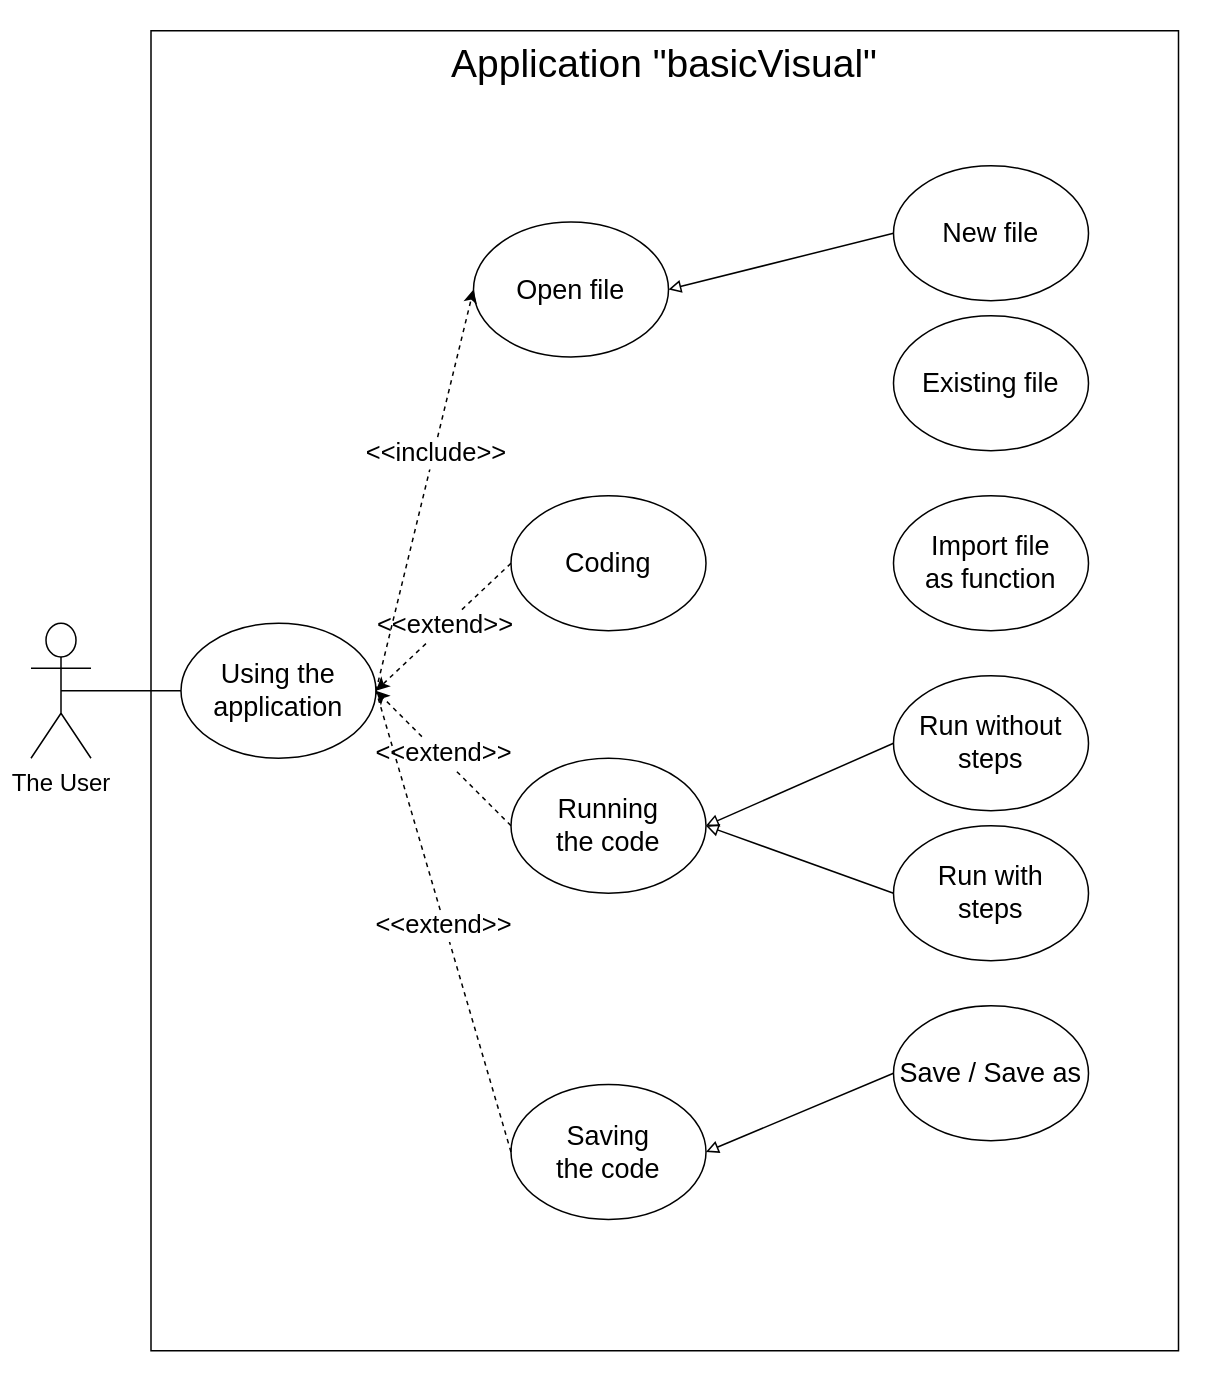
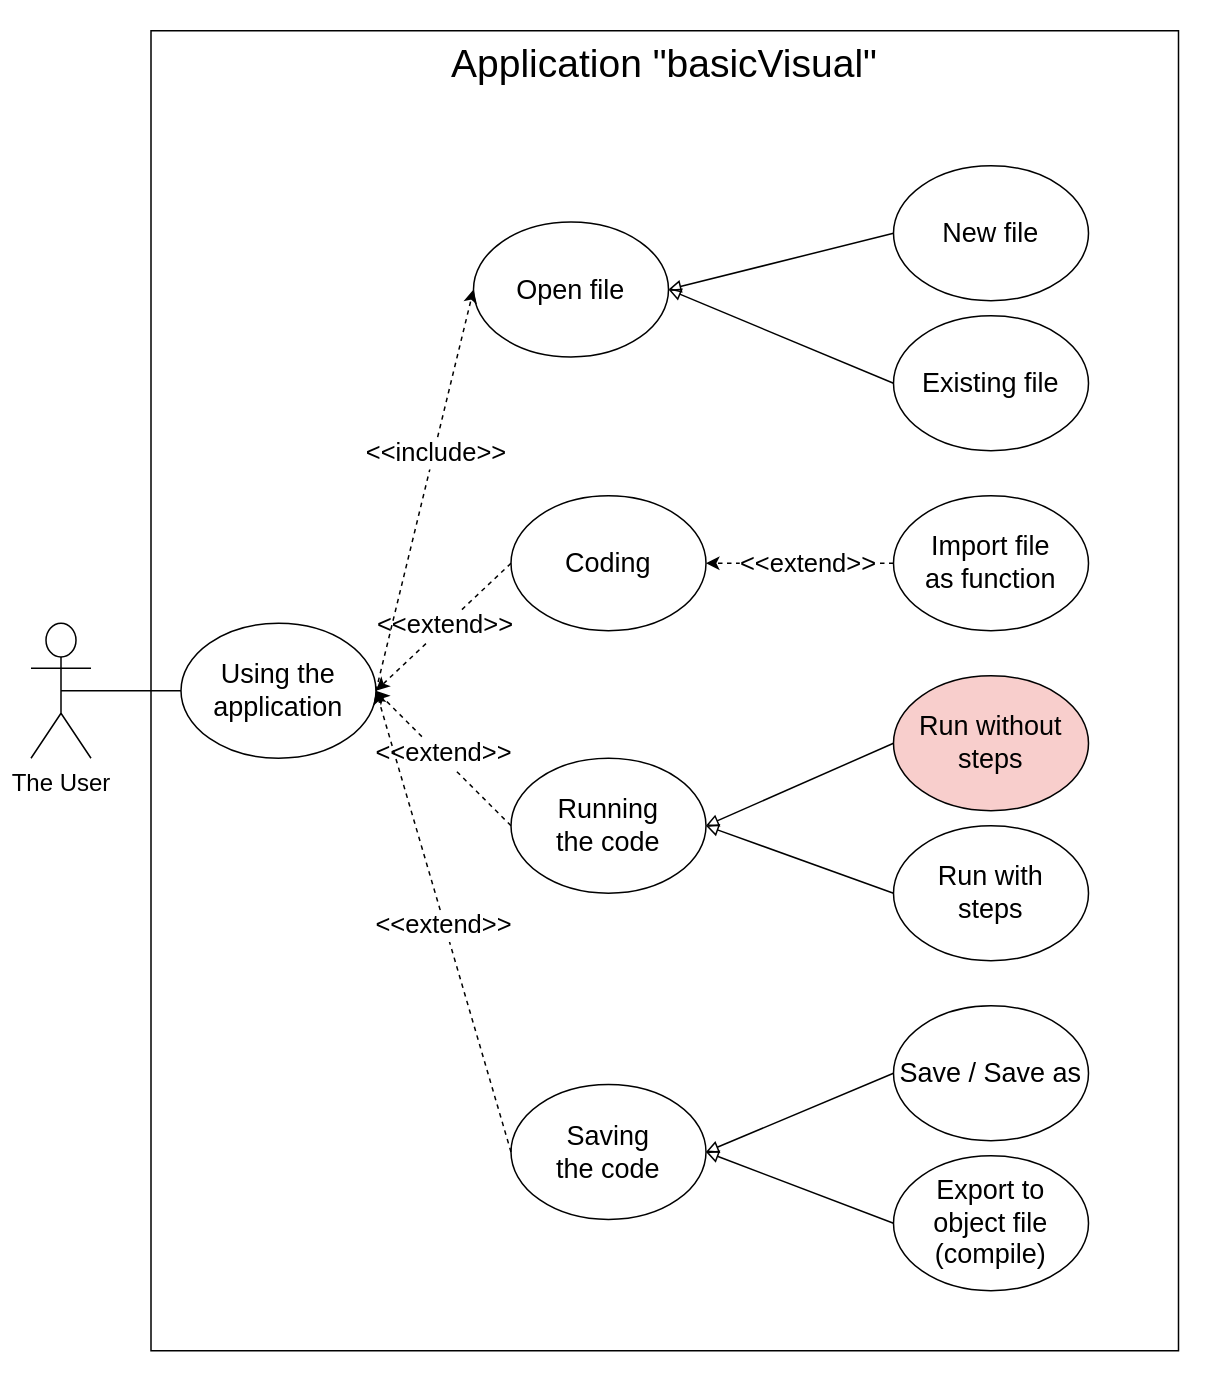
  <mxCell id="0" />
  <mxCell id="1" parent="0" />
  <mxCell id="2" value="&lt;div style=&quot;font-size: 26px;&quot;&gt;&lt;font style=&quot;font-size: 26px;&quot;&gt;Application &quot;basicVisual&quot;&lt;/font&gt;&lt;/div&gt;" style="rounded=0;whiteSpace=wrap;html=1;align=center;horizontal=1;verticalAlign=top;fontSize=26;fontStyle=0" parent="1" vertex="1"><mxGeometry x="100" y="20" width="685" height="880" as="geometry" /></mxCell>
  <mxCell id="3" style="edgeStyle=orthogonalEdgeStyle;rounded=0;orthogonalLoop=1;jettySize=auto;html=1;exitX=0.5;exitY=0.5;exitDx=0;exitDy=0;exitPerimeter=0;entryX=0;entryY=0.5;entryDx=0;entryDy=0;endArrow=none;endFill=0;" edge="1" parent="1" source="4" target="24"><mxGeometry relative="1" as="geometry" /></mxCell>
  <mxCell id="4" value="&lt;div style=&quot;font-size: 16px&quot;&gt;The User&lt;/div&gt;" style="shape=umlActor;verticalLabelPosition=bottom;verticalAlign=top;html=1;outlineConnect=0;" parent="1" vertex="1"><mxGeometry x="20" y="415" width="40" height="90" as="geometry" /></mxCell>
  <mxCell id="5" value="Open file" style="ellipse;whiteSpace=wrap;html=1;fontSize=18;" parent="1" vertex="1"><mxGeometry x="315" y="147.5" width="130" height="90" as="geometry" /></mxCell>
  <mxCell id="6" value="&lt;div style=&quot;font-size: 18px;&quot;&gt;Import file&lt;/div&gt;&lt;div style=&quot;font-size: 18px;&quot;&gt;as function&lt;br style=&quot;font-size: 18px;&quot;&gt;&lt;/div&gt;" style="ellipse;whiteSpace=wrap;html=1;fontSize=18;" parent="1" vertex="1"><mxGeometry x="595" y="330" width="130" height="90" as="geometry" /></mxCell>
  <mxCell id="7" value="Existing file" style="ellipse;whiteSpace=wrap;html=1;fontSize=18;" parent="1" vertex="1"><mxGeometry x="595" y="210" width="130" height="90" as="geometry" /></mxCell>
  <mxCell id="8" value="&lt;div style=&quot;font-size: 18px;&quot;&gt;New file&lt;/div&gt;" style="ellipse;whiteSpace=wrap;html=1;fontSize=18;" parent="1" vertex="1"><mxGeometry x="595" y="110" width="130" height="90" as="geometry" /></mxCell>
  <mxCell id="9" value="&lt;div style=&quot;font-size: 18px;&quot;&gt;Coding&lt;/div&gt;" style="ellipse;whiteSpace=wrap;html=1;fontSize=18;" parent="1" vertex="1"><mxGeometry x="340" y="330" width="130" height="90" as="geometry" /></mxCell>
+ <mxCell id="10" value="" style="endArrow=classic;html=1;rounded=0;fontSize=26;dashed=1;exitX=0;exitY=0.5;exitDx=0;exitDy=0;entryX=1;entryY=0.5;entryDx=0;entryDy=0;" parent="1" source="6" target="9" edge="1"><mxGeometry width="50" height="50" relative="1" as="geometry"><mxPoint x="545" y="540" as="sourcePoint" /><mxPoint x="663.992" y="568.212" as="targetPoint" /></mxGeometry></mxCell>
+ <mxCell id="11" value="&lt;div style=&quot;font-size: 17px;&quot;&gt;&amp;lt;&amp;lt;extend&amp;gt;&amp;gt;&lt;/div&gt;" style="edgeLabel;html=1;align=center;verticalAlign=middle;resizable=0;points=[];fontSize=17;" parent="10" vertex="1" connectable="0"><mxGeometry x="0.277" y="-2" relative="1" as="geometry"><mxPoint x="22" y="2" as="offset" /></mxGeometry></mxCell>
  <mxCell id="12" value="&lt;div style=&quot;font-size: 18px;&quot;&gt;Running&lt;/div&gt;&lt;div style=&quot;font-size: 18px;&quot;&gt;the code&lt;/div&gt;" style="ellipse;whiteSpace=wrap;html=1;fontSize=18;" parent="1" vertex="1"><mxGeometry x="340" y="505" width="130" height="90" as="geometry" /></mxCell>
- <mxCell id="13" value="&lt;div style=&quot;font-size: 18px;&quot;&gt;Run without&lt;/div&gt;&lt;div style=&quot;font-size: 18px;&quot;&gt;steps&lt;br style=&quot;font-size: 18px;&quot;&gt;&lt;/div&gt;" style="ellipse;whiteSpace=wrap;html=1;fontSize=18;" parent="1" vertex="1"><mxGeometry x="595" y="450" width="130" height="90" as="geometry" /></mxCell>
+ <mxCell id="13" value="&lt;div style=&quot;font-size: 18px;&quot;&gt;Run without&lt;/div&gt;&lt;div style=&quot;font-size: 18px;&quot;&gt;steps&lt;br style=&quot;font-size: 18px;&quot;&gt;&lt;/div&gt;" style="ellipse;whiteSpace=wrap;html=1;fontSize=18;fillColor=#f8cecc;" parent="1" vertex="1"><mxGeometry x="595" y="450" width="130" height="90" as="geometry" /></mxCell>
  <mxCell id="14" value="&lt;div style=&quot;font-size: 18px;&quot;&gt;Run with&lt;/div&gt;&lt;div style=&quot;font-size: 18px;&quot;&gt;steps&lt;br style=&quot;font-size: 18px;&quot;&gt;&lt;/div&gt;" style="ellipse;whiteSpace=wrap;html=1;fontSize=18;" parent="1" vertex="1"><mxGeometry x="595" y="550" width="130" height="90" as="geometry" /></mxCell>
  <mxCell id="15" value="&lt;div style=&quot;font-size: 18px;&quot;&gt;Saving&lt;/div&gt;&lt;div style=&quot;font-size: 18px;&quot;&gt;the code&lt;/div&gt;" style="ellipse;whiteSpace=wrap;html=1;fontSize=18;" parent="1" vertex="1"><mxGeometry x="340" y="722.5" width="130" height="90" as="geometry" /></mxCell>
  <mxCell id="16" value="&lt;div style=&quot;font-size: 18px;&quot;&gt;Save / Save as&lt;/div&gt;" style="ellipse;whiteSpace=wrap;html=1;fontSize=18;" parent="1" vertex="1"><mxGeometry x="595" y="670" width="130" height="90" as="geometry" /></mxCell>
+ <mxCell id="17" value="&lt;div style=&quot;font-size: 18px;&quot;&gt;Export to&lt;/div&gt;&lt;div style=&quot;font-size: 18px;&quot;&gt;object file&lt;/div&gt;&lt;div style=&quot;font-size: 18px;&quot;&gt;(compile)&lt;br style=&quot;font-size: 18px;&quot;&gt;&lt;/div&gt;" style="ellipse;whiteSpace=wrap;html=1;fontSize=18;" parent="1" vertex="1"><mxGeometry x="595" y="770" width="130" height="90" as="geometry" /></mxCell>
  <mxCell id="18" value="" style="endArrow=block;html=1;rounded=0;entryX=1;entryY=0.5;entryDx=0;entryDy=0;exitX=0;exitY=0.5;exitDx=0;exitDy=0;endFill=0;" edge="1" parent="1" source="8" target="5"><mxGeometry width="50" height="50" relative="1" as="geometry"><mxPoint x="430" y="520" as="sourcePoint" /><mxPoint x="480" y="470" as="targetPoint" /></mxGeometry></mxCell>
+ <mxCell id="19" value="" style="endArrow=block;html=1;rounded=0;entryX=1;entryY=0.5;entryDx=0;entryDy=0;exitX=0;exitY=0.5;exitDx=0;exitDy=0;endFill=0;" edge="1" parent="1" source="7" target="5"><mxGeometry width="50" height="50" relative="1" as="geometry"><mxPoint x="840" y="300" as="sourcePoint" /><mxPoint x="765" y="347.5" as="targetPoint" /></mxGeometry></mxCell>
  <mxCell id="20" value="" style="endArrow=block;html=1;rounded=0;entryX=1;entryY=0.5;entryDx=0;entryDy=0;exitX=0;exitY=0.5;exitDx=0;exitDy=0;endFill=0;" edge="1" parent="1" source="13" target="12"><mxGeometry width="50" height="50" relative="1" as="geometry"><mxPoint x="840" y="420" as="sourcePoint" /><mxPoint x="715" y="467.5" as="targetPoint" /></mxGeometry></mxCell>
  <mxCell id="21" value="" style="endArrow=block;html=1;rounded=0;entryX=1;entryY=0.5;entryDx=0;entryDy=0;exitX=0;exitY=0.5;exitDx=0;exitDy=0;endFill=0;" edge="1" parent="1" source="14" target="12"><mxGeometry width="50" height="50" relative="1" as="geometry"><mxPoint x="595" y="560" as="sourcePoint" /><mxPoint x="470" y="607.5" as="targetPoint" /></mxGeometry></mxCell>
  <mxCell id="22" value="" style="endArrow=block;html=1;rounded=0;entryX=1;entryY=0.5;entryDx=0;entryDy=0;exitX=0;exitY=0.5;exitDx=0;exitDy=0;endFill=0;" edge="1" parent="1" source="16" target="15"><mxGeometry width="50" height="50" relative="1" as="geometry"><mxPoint x="580" y="650" as="sourcePoint" /><mxPoint x="455" y="705" as="targetPoint" /></mxGeometry></mxCell>
+ <mxCell id="23" value="" style="endArrow=block;html=1;rounded=0;entryX=1;entryY=0.5;entryDx=0;entryDy=0;exitX=0;exitY=0.5;exitDx=0;exitDy=0;endFill=0;" edge="1" parent="1" source="17" target="15"><mxGeometry width="50" height="50" relative="1" as="geometry"><mxPoint x="850" y="720" as="sourcePoint" /><mxPoint x="725" y="772.5" as="targetPoint" /></mxGeometry></mxCell>
  <mxCell id="24" value="Using the&lt;br&gt;application" style="ellipse;whiteSpace=wrap;html=1;fontSize=18;" vertex="1" parent="1"><mxGeometry x="120" y="415" width="130" height="90" as="geometry" /></mxCell>
  <mxCell id="25" value="" style="endArrow=classic;html=1;rounded=0;fontSize=26;dashed=1;exitX=0;exitY=0.5;exitDx=0;exitDy=0;entryX=1;entryY=0.5;entryDx=0;entryDy=0;" edge="1" parent="1" source="9" target="24"><mxGeometry width="50" height="50" relative="1" as="geometry"><mxPoint x="865" y="430" as="sourcePoint" /><mxPoint x="740" y="430" as="targetPoint" /></mxGeometry></mxCell>
  <mxCell id="26" value="&lt;div style=&quot;font-size: 17px;&quot;&gt;&amp;lt;&amp;lt;extend&amp;gt;&amp;gt;&lt;/div&gt;" style="edgeLabel;html=1;align=center;verticalAlign=middle;resizable=0;points=[];fontSize=17;" vertex="1" connectable="0" parent="25"><mxGeometry x="0.277" y="-2" relative="1" as="geometry"><mxPoint x="14" y="-11" as="offset" /></mxGeometry></mxCell>
  <mxCell id="27" value="" style="endArrow=classic;html=1;rounded=0;fontSize=26;dashed=1;exitX=0;exitY=0.5;exitDx=0;exitDy=0;entryX=1;entryY=0.5;entryDx=0;entryDy=0;" edge="1" parent="1" source="12" target="24"><mxGeometry width="50" height="50" relative="1" as="geometry"><mxPoint x="80" y="380" as="sourcePoint" /><mxPoint x="-45" y="380" as="targetPoint" /></mxGeometry></mxCell>
  <mxCell id="28" value="&lt;div style=&quot;font-size: 17px;&quot;&gt;&amp;lt;&amp;lt;extend&amp;gt;&amp;gt;&lt;/div&gt;" style="edgeLabel;html=1;align=center;verticalAlign=middle;resizable=0;points=[];fontSize=17;" vertex="1" connectable="0" parent="27"><mxGeometry x="0.277" y="-2" relative="1" as="geometry"><mxPoint x="10" y="10" as="offset" /></mxGeometry></mxCell>
- <mxCell id="29" value="" style="endArrow=none;html=1;rounded=0;fontSize=26;dashed=1;exitX=0;exitY=0.5;exitDx=0;exitDy=0;entryX=1;entryY=0.5;entryDx=0;entryDy=0;" edge="1" parent="1" source="15" target="24"><mxGeometry width="50" height="50" relative="1" as="geometry"><mxPoint x="50" y="690" as="sourcePoint" /><mxPoint x="-75" y="690" as="targetPoint" /></mxGeometry></mxCell>
+ <mxCell id="29" value="" style="endArrow=classic;html=1;rounded=0;fontSize=26;dashed=1;exitX=0;exitY=0.5;exitDx=0;exitDy=0;entryX=1;entryY=0.5;entryDx=0;entryDy=0;" edge="1" parent="1" source="15" target="24"><mxGeometry width="50" height="50" relative="1" as="geometry"><mxPoint x="50" y="690" as="sourcePoint" /><mxPoint x="-75" y="690" as="targetPoint" /></mxGeometry></mxCell>
  <mxCell id="30" value="&lt;div style=&quot;font-size: 17px;&quot;&gt;&amp;lt;&amp;lt;extend&amp;gt;&amp;gt;&lt;/div&gt;" style="edgeLabel;html=1;align=center;verticalAlign=middle;resizable=0;points=[];fontSize=17;" vertex="1" connectable="0" parent="29"><mxGeometry x="0.277" y="-2" relative="1" as="geometry"><mxPoint x="10" y="46" as="offset" /></mxGeometry></mxCell>
  <mxCell id="31" value="" style="endArrow=classic;html=1;rounded=0;fontSize=26;dashed=1;exitX=1;exitY=0.5;exitDx=0;exitDy=0;entryX=0;entryY=0.5;entryDx=0;entryDy=0;" edge="1" parent="1" source="24" target="5"><mxGeometry width="50" height="50" relative="1" as="geometry"><mxPoint x="110" y="280" as="sourcePoint" /><mxPoint x="-15" y="280" as="targetPoint" /></mxGeometry></mxCell>
  <mxCell id="32" value="&lt;div style=&quot;font-size: 17px&quot;&gt;&amp;lt;&amp;lt;include&amp;gt;&amp;gt;&lt;/div&gt;" style="edgeLabel;html=1;align=center;verticalAlign=middle;resizable=0;points=[];fontSize=17;" vertex="1" connectable="0" parent="31"><mxGeometry x="0.277" y="-2" relative="1" as="geometry"><mxPoint x="-4" y="12" as="offset" /></mxGeometry></mxCell>
